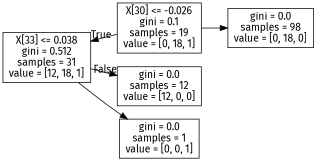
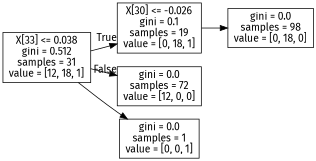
  digraph {
    fontname="Fira Sans"
    rankdir=LR
    node [fontname="Fira Sans" shape=box]
    edge [fontname="Fira Sans"]
    n1 [label="X[33] <= 0.038\ngini = 0.512\nsamples = 31\nvalue = [12, 18, 1]"]
    n2 [label="X[30] <= -0.026\ngini = 0.1\nsamples = 19\nvalue = [0, 18, 1]"]
-   n3 [label="gini = 0.0\nsamples = 12\nvalue = [12, 0, 0]"]
+   n3 [label="gini = 0.0\nsamples = 72\nvalue = [12, 0, 0]"]
    n4 [label="gini = 0.0\nsamples = 1\nvalue = [0, 0, 1]"]
    n5 [label="gini = 0.0\nsamples = 98\nvalue = [0, 18, 0]"]
-   n2 -> n1 [headlabel=True labelangle=45 labeldistance=2.5]
+   n1 -> n2 [headlabel=True labelangle=45 labeldistance=2.5]
    n1 -> n3 [headlabel=False labelangle=-45 labeldistance=2.5]
    n1 -> n4
    n2 -> n5
  }
